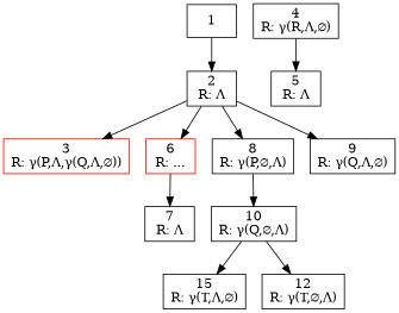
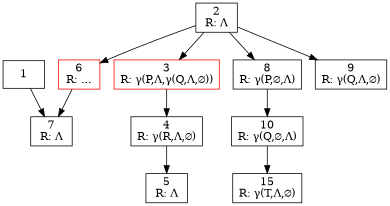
  digraph {
    node [shape=rect]
    n1 [label="1\n"]
    n2 [label="2\nR: Λ"]
    n3 [color=red label="3\nR: γ(P,Λ,γ(Q,Λ,∅))"]
    n4 [color=red label="6\nR: ..."]
    n5 [label="8\nR: γ(P,∅,Λ)"]
    n6 [label="9\nR: γ(Q,Λ,∅)"]
    n7 [label="4\nR: γ(R,Λ,∅)"]
    n8 [label="7\nR: Λ"]
    n9 [label="10\nR: γ(Q,∅,Λ)"]
    n10 [label="5\nR: Λ"]
    n11 [label="15\nR: γ(T,Λ,∅)"]
-   n12 [label="12\nR: γ(T,∅,Λ)"]
-   n1 -> n2
+   n1 -> n8
    n2 -> n3
    n2 -> n4
    n2 -> n5
    n2 -> n6
+   n3 -> n7
    n4 -> n8
    n5 -> n9
    n7 -> n10
    n9 -> n11
-   n9 -> n12
  }
